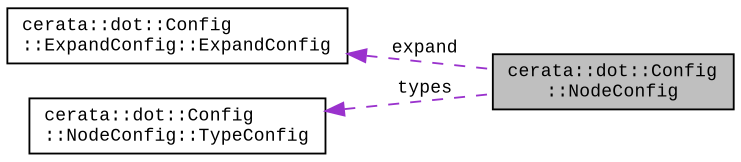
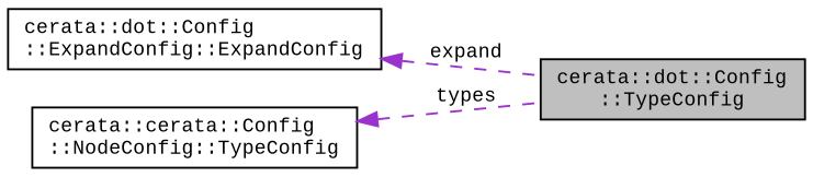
  digraph {
    fontname="Liberation Mono"
    rankdir=LR
    node [color=black fillcolor=white fontname="Liberation Mono" fontsize=10 shape=record style=filled]
    edge [color=darkorchid3 dir=back fontname="Liberation Mono" fontsize=10 labelfontname=Helvetica labelfontsize=10 style=dashed]
-   n1 [fillcolor=grey75 fontcolor=black height=0.2 label="cerata::dot::Config\l::NodeConfig" width=0.4]
+   n1 [fillcolor=grey75 fontcolor=black height=0.2 label="cerata::dot::Config\l::TypeConfig" width=0.4]
    n2 [height=0.2 label="cerata::dot::Config\l::ExpandConfig::ExpandConfig" width=0.4]
-   n3 [height=0.2 label="cerata::dot::Config\l::NodeConfig::TypeConfig" width=0.4]
+   n3 [height=0.2 label="cerata::cerata::Config\l::NodeConfig::TypeConfig" width=0.4]
    n2 -> n1 [label=" expand"]
    n3 -> n1 [label=" types"]
  }
